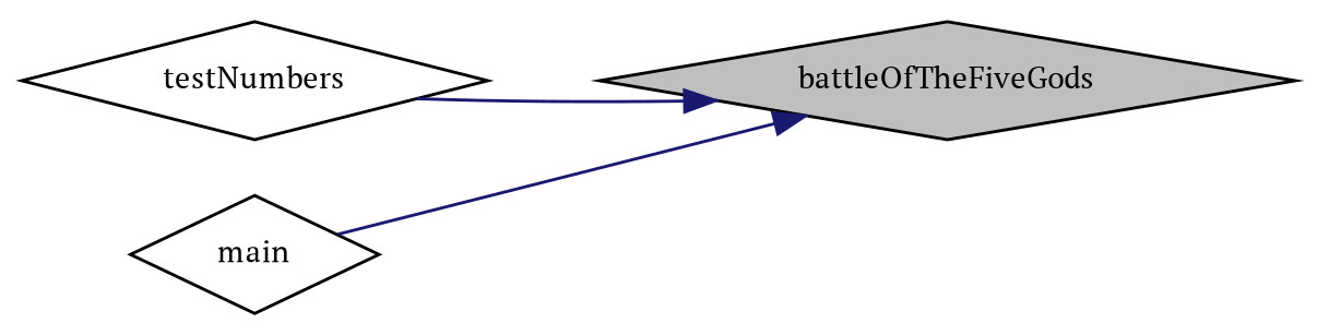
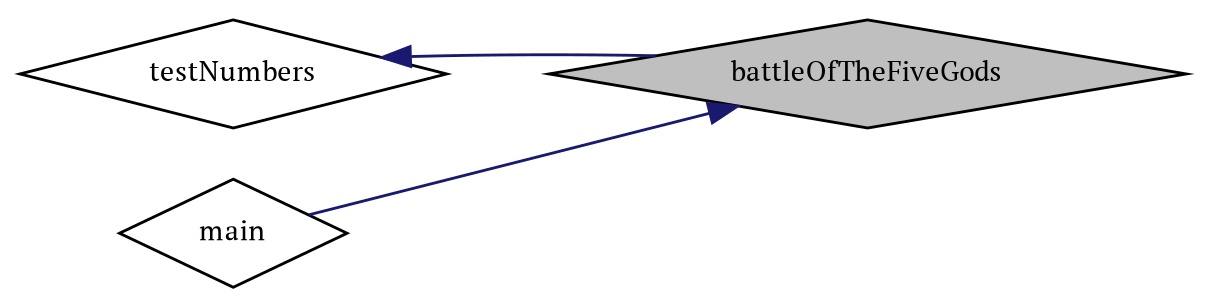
  digraph {
    fontname="PT Serif"
    rankdir=RL
    node [color=black fillcolor=white fontname="PT Serif" fontsize=10 shape=diamond style=filled]
    edge [color=midnightblue dir=back fontname="PT Serif" fontsize=10 labelfontname=Helvetica labelfontsize=10 style=solid]
    n1 [fillcolor=grey75 fontcolor=black height=0.2 label=battleOfTheFiveGods width=0.4]
    n2 [height=0.2 label=testNumbers width=0.4]
    n3 [height=0.2 label=main width=0.4]
-   n1 -> n2
+   n2 -> n1
    n1 -> n3
  }
